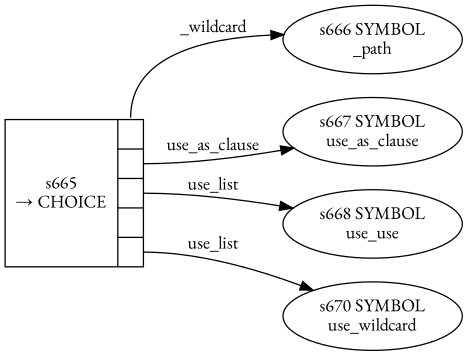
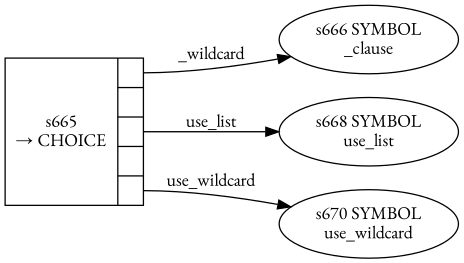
  digraph {
    fontname="EB Garamond"
    rankdir=LR
    node [fontname="EB Garamond"]
    edge [fontname="EB Garamond"]
    n1 [fixedsize=false label="{s665\n&rarr; CHOICE|{<p0>|<p1>|<p2>|<p3>|<p4>}}" peripheries=1 shape=record]
-   n2 [label="s666 SYMBOL\n_path"]
-   n3 [label="s667 SYMBOL\nuse_as_clause"]
-   n4 [label="s668 SYMBOL\nuse_use"]
+   n2 [label="s666 SYMBOL\n_clause"]
+   n4 [label="s668 SYMBOL\nuse_list"]
    n5 [label="s670 SYMBOL\nuse_wildcard"]
    n1 -> n2 [label=_wildcard tailport=p0]
-   n1 -> n3 [label=use_as_clause tailport=p1]
    n1 -> n4 [label=use_list tailport=p2]
-   n1 -> n5 [label=use_list tailport=p4]
+   n1 -> n5 [label=use_wildcard tailport=p4]
  }
